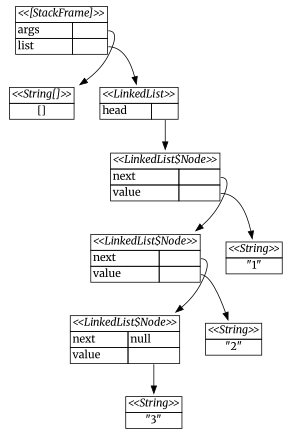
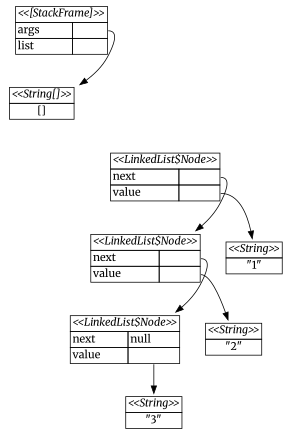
  digraph {
    fontname=Merriweather
    node [shape=plaintext fontname=Merriweather]
    edge [tailport=value fontname=Merriweather]
    n1 [label=<<table border="0" cellborder="1" cellspacing="0">     <th><td colspan="2"><i>&lt;&lt;[StackFrame]&gt;&gt;</i></td></th>     <tr><td align="left">args</td><td align="left" port="args"></td></tr>     <tr><td align="left">list</td><td align="left" port="list"></td></tr>   </table>>]
    n2 [label=<<table border="0" cellborder="1" cellspacing="0">     <th><td colspan="2"><i>&lt;&lt;String[]&gt;&gt;</i></td></th>     <tr><td colspan="2">[]</td></tr>   </table>>]
-   n3 [label=<<table border="0" cellborder="1" cellspacing="0">     <th><td colspan="2"><i>&lt;&lt;LinkedList&gt;&gt;</i></td></th>     <tr><td align="left">head</td><td align="left" port="head"></td></tr>   </table>>]
    n4 [label=<<table border="0" cellborder="1" cellspacing="0">     <th><td colspan="2"><i>&lt;&lt;LinkedList$Node&gt;&gt;</i></td></th>     <tr><td align="left">next</td><td align="left" port="next"></td></tr>     <tr><td align="left">value</td><td align="left" port="value"></td></tr>   </table>>]
    n5 [label=<<table border="0" cellborder="1" cellspacing="0">     <th><td colspan="2"><i>&lt;&lt;LinkedList$Node&gt;&gt;</i></td></th>     <tr><td align="left">next</td><td align="left" port="next"></td></tr>     <tr><td align="left">value</td><td align="left" port="value"></td></tr>   </table>>]
    n6 [label=<<table border="0" cellborder="1" cellspacing="0">     <th><td colspan="2"><i>&lt;&lt;String&gt;&gt;</i></td></th>     <tr><td colspan="2">"1"</td></tr>   </table>>]
    n7 [label=<<table border="0" cellborder="1" cellspacing="0">     <th><td colspan="2"><i>&lt;&lt;LinkedList$Node&gt;&gt;</i></td></th>     <tr><td align="left">next</td><td align="left" port="next">null</td></tr>     <tr><td align="left">value</td><td align="left" port="value"></td></tr>   </table>>]
    n8 [label=<<table border="0" cellborder="1" cellspacing="0">     <th><td colspan="2"><i>&lt;&lt;String&gt;&gt;</i></td></th>     <tr><td colspan="2">"2"</td></tr>   </table>>]
    n9 [label=<<table border="0" cellborder="1" cellspacing="0">     <th><td colspan="2"><i>&lt;&lt;String&gt;&gt;</i></td></th>     <tr><td colspan="2">"3"</td></tr>   </table>>]
    n1 -> n2 [tailport=args]
-   n1 -> n3 [tailport=list]
-   n3 -> n4 [tailport=head]
    n4 -> n5 [tailport=next]
    n4 -> n6
    n5 -> n7 [tailport=next]
    n5 -> n8
    n7 -> n9
  }
